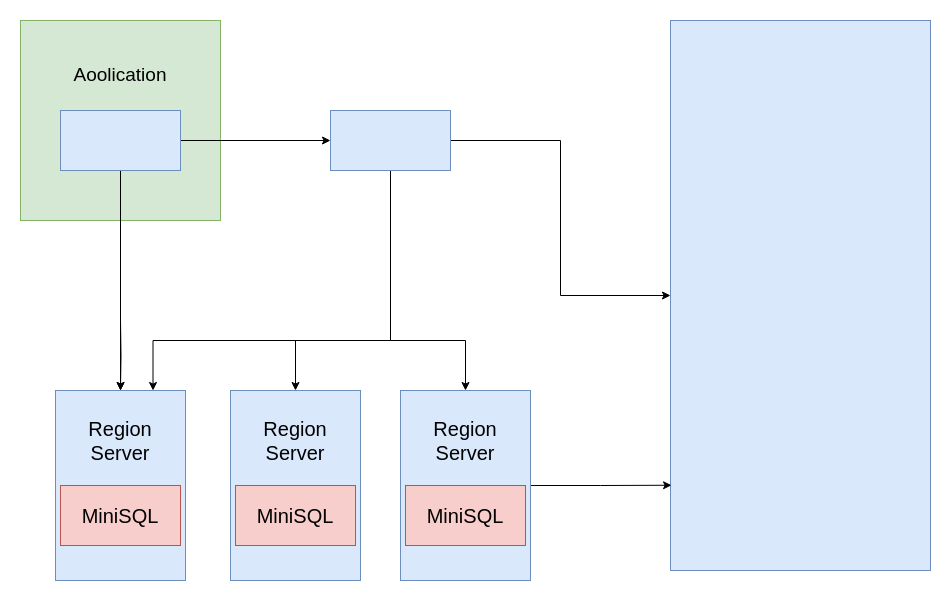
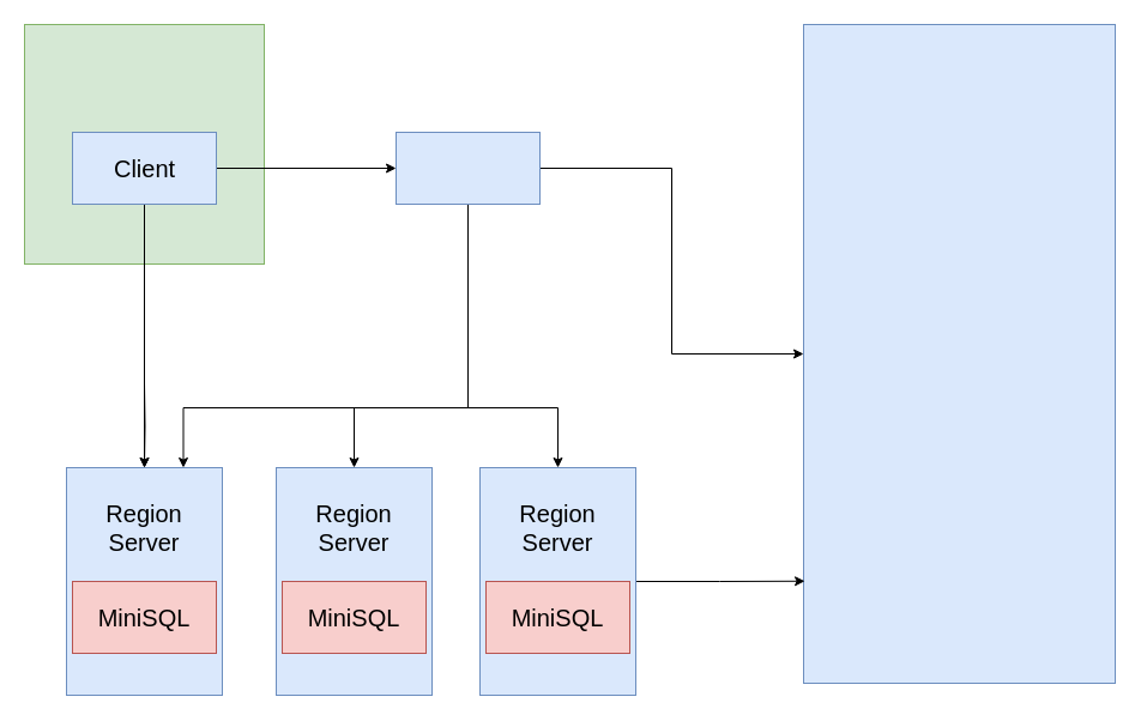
  <mxCell id="0" />
  <mxCell id="1" parent="0" />
  <mxCell id="2" value="" style="whiteSpace=wrap;html=1;aspect=fixed;fillColor=#d5e8d4;strokeColor=#82b366;" vertex="1" parent="1"><mxGeometry x="20" y="20" width="200" height="200" as="geometry" /></mxCell>
  <mxCell id="3" value="" style="edgeStyle=orthogonalEdgeStyle;rounded=0;orthogonalLoop=1;jettySize=auto;html=1;" edge="1" parent="1" source="5" target="10"><mxGeometry relative="1" as="geometry" /></mxCell>
  <mxCell id="4" value="" style="edgeStyle=orthogonalEdgeStyle;rounded=0;orthogonalLoop=1;jettySize=auto;html=1;entryX=0.5;entryY=0;entryDx=0;entryDy=0;" edge="1" parent="1" source="5" target="13"><mxGeometry relative="1" as="geometry"><mxPoint x="120" y="250" as="targetPoint" /></mxGeometry></mxCell>
  <mxCell id="5" value="" style="rounded=0;whiteSpace=wrap;html=1;fillColor=#dae8fc;strokeColor=#6c8ebf;" vertex="1" parent="1"><mxGeometry x="60" y="110" width="120" height="60" as="geometry" /></mxCell>
  <mxCell id="6" value="" style="edgeStyle=orthogonalEdgeStyle;rounded=0;orthogonalLoop=1;jettySize=auto;html=1;" edge="1" parent="1" source="10" target="12"><mxGeometry relative="1" as="geometry" /></mxCell>
  <mxCell id="7" style="edgeStyle=orthogonalEdgeStyle;rounded=0;orthogonalLoop=1;jettySize=auto;html=1;entryX=0.5;entryY=0;entryDx=0;entryDy=0;" edge="1" parent="1" source="10" target="14"><mxGeometry relative="1" as="geometry"><mxPoint x="390" y="190" as="targetPoint" /><Array as="points"><mxPoint x="390" y="340" /><mxPoint x="295" y="340" /></Array></mxGeometry></mxCell>
  <mxCell id="8" style="edgeStyle=orthogonalEdgeStyle;rounded=0;orthogonalLoop=1;jettySize=auto;html=1;entryX=0.75;entryY=0;entryDx=0;entryDy=0;" edge="1" parent="1" source="10" target="13"><mxGeometry relative="1" as="geometry"><Array as="points"><mxPoint x="390" y="340" /><mxPoint x="153" y="340" /></Array></mxGeometry></mxCell>
  <mxCell id="9" style="edgeStyle=orthogonalEdgeStyle;rounded=0;orthogonalLoop=1;jettySize=auto;html=1;entryX=0.5;entryY=0;entryDx=0;entryDy=0;" edge="1" parent="1" source="10" target="16"><mxGeometry relative="1" as="geometry"><Array as="points"><mxPoint x="390" y="340" /><mxPoint x="465" y="340" /></Array></mxGeometry></mxCell>
  <mxCell id="10" value="" style="rounded=0;whiteSpace=wrap;html=1;fillColor=#dae8fc;strokeColor=#6c8ebf;" vertex="1" parent="1"><mxGeometry x="330" y="110" width="120" height="60" as="geometry" /></mxCell>
  <mxCell id="11" value="" style="edgeStyle=orthogonalEdgeStyle;rounded=0;orthogonalLoop=1;jettySize=auto;html=1;" edge="1" parent="1" target="13"><mxGeometry relative="1" as="geometry"><mxPoint x="120" y="320" as="sourcePoint" /></mxGeometry></mxCell>
  <mxCell id="12" value="" style="rounded=0;whiteSpace=wrap;html=1;fillColor=#dae8fc;strokeColor=#6c8ebf;" vertex="1" parent="1"><mxGeometry x="670" y="20" width="260" height="550" as="geometry" /></mxCell>
  <mxCell id="13" value="" style="whiteSpace=wrap;html=1;rounded=0;fillColor=#dae8fc;strokeColor=#6c8ebf;" vertex="1" parent="1"><mxGeometry x="55" y="390" width="130" height="190" as="geometry" /></mxCell>
  <mxCell id="14" value="" style="whiteSpace=wrap;html=1;rounded=0;fillColor=#dae8fc;strokeColor=#6c8ebf;" vertex="1" parent="1"><mxGeometry x="230" y="390" width="130" height="190" as="geometry" /></mxCell>
  <mxCell id="15" style="edgeStyle=orthogonalEdgeStyle;rounded=0;orthogonalLoop=1;jettySize=auto;html=1;entryX=0.004;entryY=0.845;entryDx=0;entryDy=0;entryPerimeter=0;" edge="1" parent="1" source="16" target="12"><mxGeometry relative="1" as="geometry" /></mxCell>
  <mxCell id="16" value="" style="whiteSpace=wrap;html=1;rounded=0;fillColor=#dae8fc;strokeColor=#6c8ebf;" vertex="1" parent="1"><mxGeometry x="400" y="390" width="130" height="190" as="geometry" /></mxCell>
  <mxCell id="17" value="" style="rounded=0;whiteSpace=wrap;html=1;fillColor=#f8cecc;strokeColor=#b85450;" vertex="1" parent="1"><mxGeometry x="60" y="485" width="120" height="60" as="geometry" /></mxCell>
  <mxCell id="18" value="" style="rounded=0;whiteSpace=wrap;html=1;fillColor=#f8cecc;strokeColor=#b85450;" vertex="1" parent="1"><mxGeometry x="235" y="485" width="120" height="60" as="geometry" /></mxCell>
  <mxCell id="19" value="" style="rounded=0;whiteSpace=wrap;html=1;fillColor=#f8cecc;strokeColor=#b85450;" vertex="1" parent="1"><mxGeometry x="405" y="485" width="120" height="60" as="geometry" /></mxCell>
- <mxCell id="21" value="&lt;font style=&quot;font-size: 19px&quot;&gt;Aoolication&lt;/font&gt;" style="text;html=1;strokeColor=none;fillColor=none;align=center;verticalAlign=middle;whiteSpace=wrap;rounded=0;" vertex="1" parent="1"><mxGeometry x="65" y="60" width="110" height="30" as="geometry" /></mxCell>
+ <mxCell id="20" value="Client" style="text;html=1;resizable=0;autosize=1;align=center;verticalAlign=middle;points=[];fillColor=none;strokeColor=none;rounded=0;strokeWidth=20;fontSize=20;" vertex="1" parent="1"><mxGeometry x="85" y="125" width="70" height="30" as="geometry" /></mxCell>
  <mxCell id="22" value="&lt;div&gt;Region&lt;/div&gt;&lt;div&gt;Server&lt;br&gt;&lt;/div&gt;" style="text;html=1;strokeColor=none;fillColor=none;align=center;verticalAlign=middle;whiteSpace=wrap;rounded=0;fontSize=20;" vertex="1" parent="1"><mxGeometry x="100" y="430" width="40" height="20" as="geometry" /></mxCell>
  <mxCell id="23" value="&lt;div&gt;Region&lt;/div&gt;&lt;div&gt;Server&lt;br&gt;&lt;/div&gt;" style="text;html=1;strokeColor=none;fillColor=none;align=center;verticalAlign=middle;whiteSpace=wrap;rounded=0;fontSize=20;" vertex="1" parent="1"><mxGeometry x="275" y="430" width="40" height="20" as="geometry" /></mxCell>
  <mxCell id="24" value="&lt;div&gt;Region&lt;/div&gt;&lt;div&gt;Server&lt;br&gt;&lt;/div&gt;" style="text;html=1;strokeColor=none;fillColor=none;align=center;verticalAlign=middle;whiteSpace=wrap;rounded=0;fontSize=20;" vertex="1" parent="1"><mxGeometry x="445" y="430" width="40" height="20" as="geometry" /></mxCell>
  <mxCell id="25" value="MiniSQL" style="text;html=1;strokeColor=none;fillColor=none;align=center;verticalAlign=middle;whiteSpace=wrap;rounded=0;fontSize=20;" vertex="1" parent="1"><mxGeometry x="80" y="495" width="80" height="40" as="geometry" /></mxCell>
  <mxCell id="26" value="MiniSQL" style="text;html=1;strokeColor=none;fillColor=none;align=center;verticalAlign=middle;whiteSpace=wrap;rounded=0;fontSize=20;" vertex="1" parent="1"><mxGeometry x="255" y="495" width="80" height="40" as="geometry" /></mxCell>
  <mxCell id="27" value="MiniSQL" style="text;html=1;strokeColor=none;fillColor=none;align=center;verticalAlign=middle;whiteSpace=wrap;rounded=0;fontSize=20;" vertex="1" parent="1"><mxGeometry x="425" y="495" width="80" height="40" as="geometry" /></mxCell>
